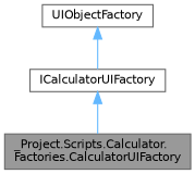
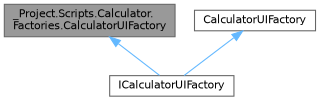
  digraph {
    node [color=gray40 fillcolor=white fontname=Helvetica fontsize=10 shape=box style=filled]
    edge [color=steelblue1 dir=back fontname=Helvetica fontsize=10 labelfontname=Helvetica labelfontsize=10 style=solid]
    n1 [fillcolor=grey60 fontcolor=black height=0.2 label="_Project.Scripts.Calculator.\lFactories.CalculatorUIFactory" width=0.4]
-   n2 [height=0.2 label=UIObjectFactory width=0.4]
+   n2 [height=0.2 label=CalculatorUIFactory width=0.4]
    n3 [height=0.2 label=ICalculatorUIFactory width=0.4]
    n2 -> n3
-   n3 -> n1
+   n1 -> n3
  }
